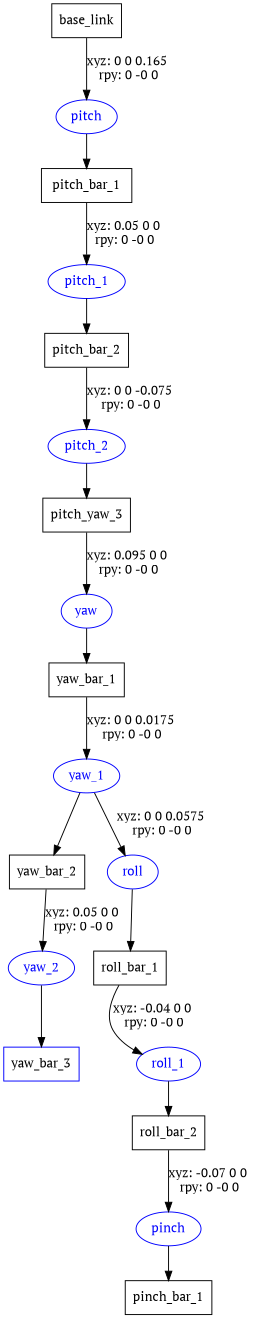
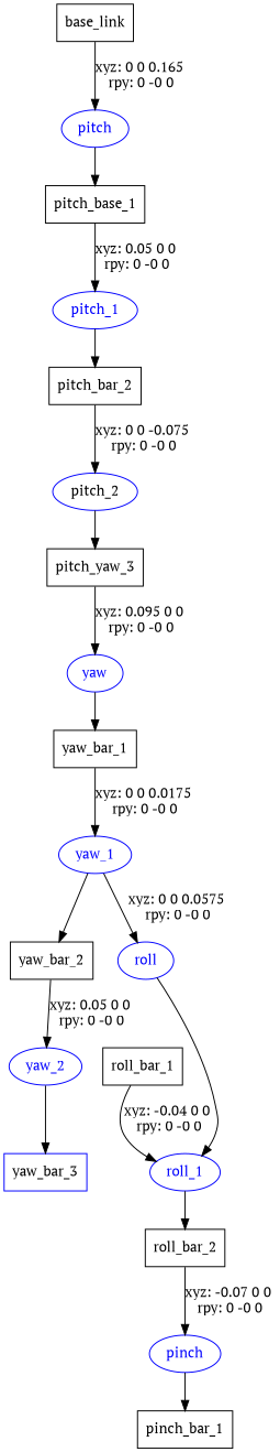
  digraph {
    fontname="PT Serif"
    node [fontname="PT Serif" shape=box color=blue]
    edge [fontname="PT Serif"]
    n1 [label=base_link color=""]
    pitch [fontcolor=blue shape=ellipse]
-   n3 [label=pitch_bar_1 color=""]
+   n3 [label=pitch_base_1 color=""]
    pitch_1 [fontcolor=blue shape=ellipse]
    n5 [label=pitch_bar_2 color=""]
-   pitch_2 [fontcolor=blue shape=ellipse]
+   pitch_2 [fontcolor=black shape=ellipse]
    n7 [label=pitch_yaw_3 color=""]
    yaw [fontcolor=blue shape=ellipse]
    n9 [label=yaw_bar_1 color=""]
    yaw_1 [fontcolor=blue shape=ellipse]
    n11 [label=yaw_bar_2 color=""]
    roll [fontcolor=blue shape=ellipse]
    yaw_2 [fontcolor=blue shape=ellipse]
    n14 [label=yaw_bar_3]
    n15 [label=roll_bar_1 color=""]
    roll_1 [fontcolor=blue shape=ellipse]
    n17 [label=roll_bar_2 color=""]
    pinch [fontcolor=blue shape=ellipse]
    n19 [label=pinch_bar_1 color=""]
    n1 -> pitch [label="xyz: 0 0 0.165 \nrpy: 0 -0 0"]
    pitch -> n3
    n3 -> pitch_1 [label="xyz: 0.05 0 0 \nrpy: 0 -0 0"]
    pitch_1 -> n5
    n5 -> pitch_2 [label="xyz: 0 0 -0.075 \nrpy: 0 -0 0"]
    pitch_2 -> n7
    n7 -> yaw [label="xyz: 0.095 0 0 \nrpy: 0 -0 0"]
    yaw -> n9
    n9 -> yaw_1 [label="xyz: 0 0 0.0175 \nrpy: 0 -0 0"]
    yaw_1 -> n11
    yaw_1 -> roll [label="xyz: 0 0 0.0575 \nrpy: 0 -0 0"]
    n11 -> yaw_2 [label="xyz: 0.05 0 0 \nrpy: 0 -0 0"]
-   roll -> n15
+   roll -> roll_1
    yaw_2 -> n14
    n15 -> roll_1 [label="xyz: -0.04 0 0 \nrpy: 0 -0 0"]
    roll_1 -> n17
    n17 -> pinch [label="xyz: -0.07 0 0 \nrpy: 0 -0 0"]
    pinch -> n19
  }
